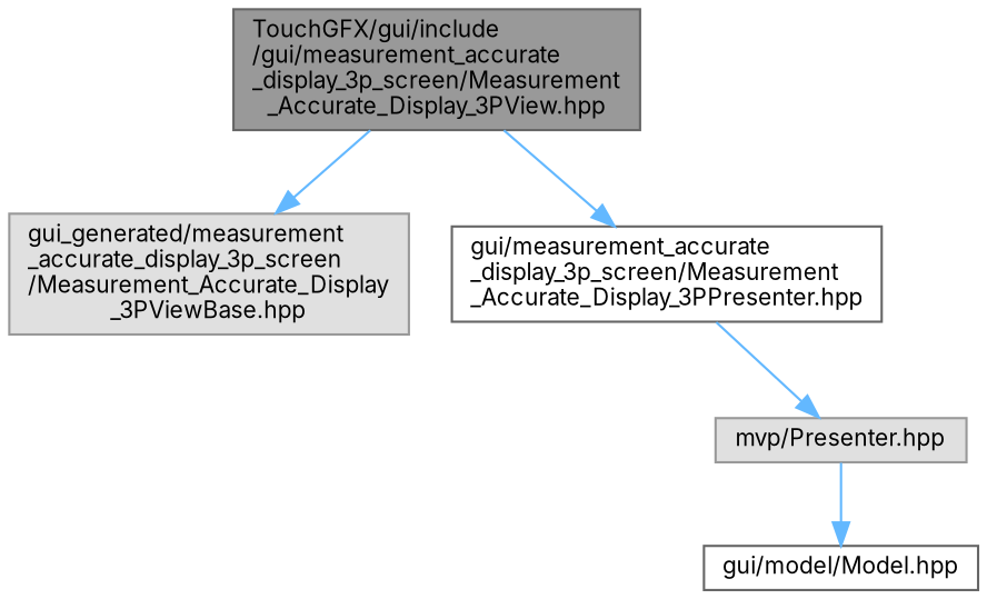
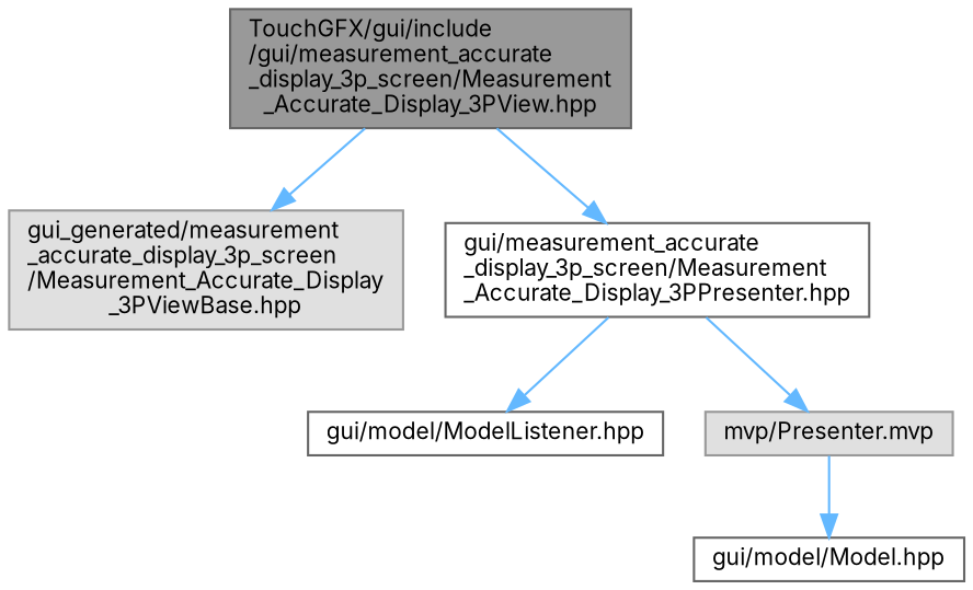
  digraph {
    fontname=Inter
    node [color=grey40 fillcolor=white fontname=Inter fontsize=10 shape=box style=filled]
    edge [color=steelblue1 fontname=Inter fontsize=10 labelfontname=Helvetica labelfontsize=10 style=solid]
    n1 [color=gray40 fillcolor=grey60 fontcolor=black height=0.2 label="TouchGFX/gui/include\l/gui/measurement_accurate\l_display_3p_screen/Measurement\l_Accurate_Display_3PView.hpp" width=0.4]
    n2 [color=grey60 fillcolor="#E0E0E0" height=0.2 label="gui_generated/measurement\l_accurate_display_3p_screen\l/Measurement_Accurate_Display\l_3PViewBase.hpp" width=0.4]
    n3 [height=0.2 label="gui/measurement_accurate\l_display_3p_screen/Measurement\l_Accurate_Display_3PPresenter.hpp" width=0.4]
-   n5 [color=grey60 fillcolor="#E0E0E0" height=0.2 label="mvp/Presenter.hpp" width=0.4]
+   n4 [height=0.2 label="gui/model/ModelListener.hpp" width=0.4]
+   n5 [color=grey60 fillcolor="#E0E0E0" height=0.2 label="mvp/Presenter.mvp" width=0.4]
    n6 [height=0.2 label="gui/model/Model.hpp" width=0.4]
    n1 -> n2
    n1 -> n3
+   n3 -> n4
    n3 -> n5
    n5 -> n6
  }
